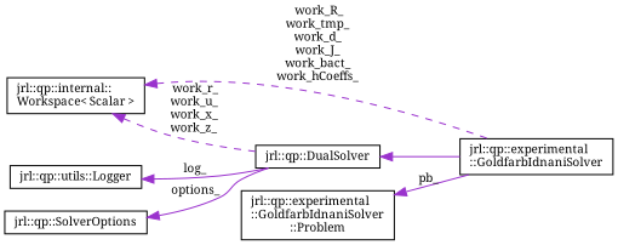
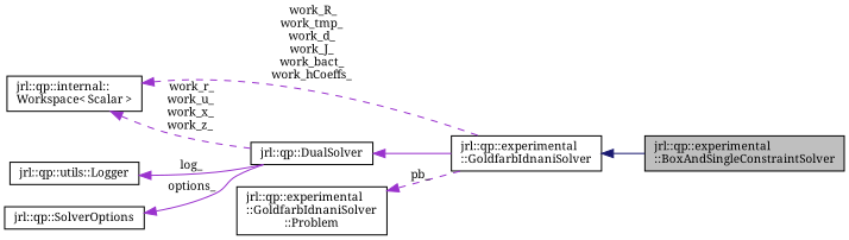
  digraph {
    fontname="Noto Serif"
    rankdir=LR
    node [color=black fillcolor=white fontname="Noto Serif" fontsize=10 shape=record style=filled]
    edge [color=darkorchid3 dir=back fontname="Noto Serif" fontsize=10 labelfontname=Helvetica labelfontsize=10 style=solid]
+   n1 [fillcolor=grey75 fontcolor=black height=0.2 label="jrl::qp::experimental\l::BoxAndSingleConstraintSolver" width=0.4]
    n2 [height=0.2 label="jrl::qp::experimental\l::GoldfarbIdnaniSolver" width=0.4]
    n3 [height=0.2 label="jrl::qp::DualSolver" width=0.4]
    n4 [height=0.2 label="jrl::qp::internal::\lWorkspace\< Scalar \>" width=0.4]
    n5 [height=0.2 label="jrl::qp::utils::Logger" width=0.4]
    n6 [height=0.2 label="jrl::qp::SolverOptions" width=0.4]
    n7 [height=0.2 label="jrl::qp::experimental\l::GoldfarbIdnaniSolver\l::Problem" width=0.4]
+   n2 -> n1 [color=midnightblue]
    n3 -> n2
    n4 -> n2 [label=" work_R_\nwork_tmp_\nwork_d_\nwork_J_\nwork_bact_\nwork_hCoeffs_" style=dashed]
    n4 -> n3 [label=" work_r_\nwork_u_\nwork_x_\nwork_z_" style=dashed]
    n5 -> n3 [label=" log_"]
    n6 -> n3 [label=" options_"]
-   n7 -> n2 [label=" pb_"]
+   n7 -> n2 [label=" pb_" style=dashed]
  }
